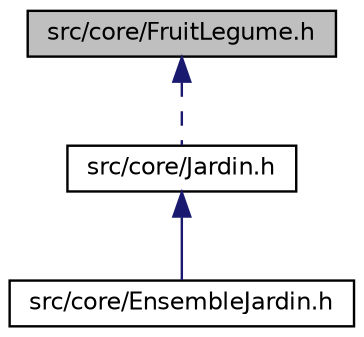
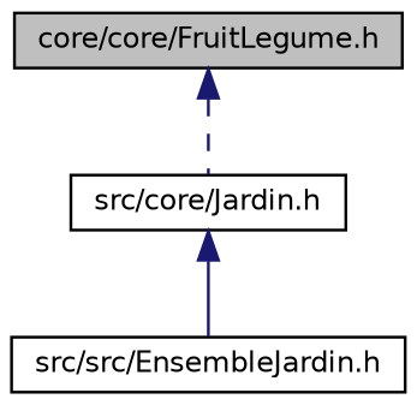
  digraph {
    node [color=black fillcolor=white fontname=Helvetica fontsize=10 shape=record style=filled]
    edge [color=midnightblue dir=back fontname=Helvetica fontsize=10 labelfontname=Helvetica labelfontsize=10]
-   n1 [fillcolor=grey75 fontcolor=black height=0.2 label="src/core/FruitLegume.h" width=0.4]
+   n1 [fillcolor=grey75 fontcolor=black height=0.2 label="core/core/FruitLegume.h" width=0.4]
    n2 [height=0.2 label="src/core/Jardin.h" width=0.4]
-   n3 [height=0.2 label="src/core/EnsembleJardin.h" width=0.4]
+   n3 [height=0.2 label="src/src/EnsembleJardin.h" width=0.4]
    n1 -> n2 [style=dashed]
    n2 -> n3 [style=solid]
  }
